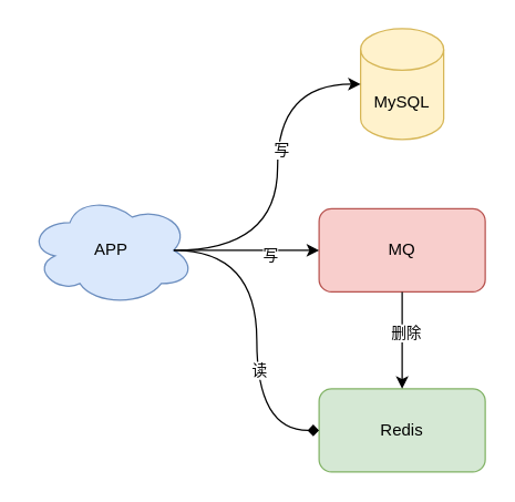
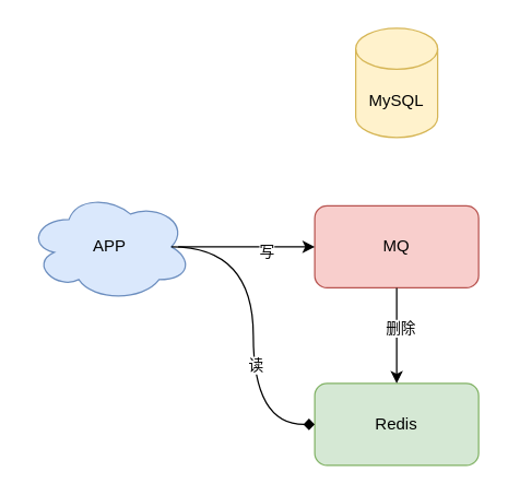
  <mxCell id="0" />
  <mxCell id="1" parent="0" />
  <mxCell id="2" value="APP" style="ellipse;shape=cloud;whiteSpace=wrap;html=1;fillColor=#dae8fc;strokeColor=#6c8ebf;" vertex="1" parent="1"><mxGeometry x="20" y="140" width="120" height="80" as="geometry" /></mxCell>
  <mxCell id="3" value="MySQL" style="shape=cylinder3;whiteSpace=wrap;html=1;boundedLbl=1;backgroundOutline=1;size=15;fillColor=#fff2cc;strokeColor=#d6b656;" vertex="1" parent="1"><mxGeometry x="260" y="20" width="60" height="80" as="geometry" /></mxCell>
  <mxCell id="4" value="MQ" style="rounded=1;whiteSpace=wrap;html=1;fillColor=#f8cecc;strokeColor=#b85450;" vertex="1" parent="1"><mxGeometry x="230" y="150" width="120" height="60" as="geometry" /></mxCell>
  <mxCell id="5" value="Redis" style="rounded=1;whiteSpace=wrap;html=1;fillColor=#d5e8d4;strokeColor=#82b366;" vertex="1" parent="1"><mxGeometry x="230" y="280" width="120" height="60" as="geometry" /></mxCell>
- <mxCell id="6" value="" style="endArrow=classic;html=1;rounded=0;exitX=0.875;exitY=0.5;exitDx=0;exitDy=0;exitPerimeter=0;entryX=0;entryY=0.5;entryDx=0;entryDy=0;entryPerimeter=0;edgeStyle=orthogonalEdgeStyle;curved=1;" edge="1" parent="1" source="2" target="3"><mxGeometry width="50" height="50" relative="1" as="geometry"><mxPoint x="-10" y="410" as="sourcePoint" /><mxPoint x="40" y="360" as="targetPoint" /></mxGeometry></mxCell>
- <mxCell id="7" value="写" style="edgeLabel;html=1;align=center;verticalAlign=middle;resizable=0;points=[];" vertex="1" connectable="0" parent="6"><mxGeometry x="0.161" y="-2" relative="1" as="geometry"><mxPoint as="offset" /></mxGeometry></mxCell>
  <mxCell id="8" value="" style="endArrow=classic;html=1;rounded=0;curved=1;entryX=0;entryY=0.5;entryDx=0;entryDy=0;" edge="1" parent="1" target="4"><mxGeometry width="50" height="50" relative="1" as="geometry"><mxPoint x="130" y="180" as="sourcePoint" /><mxPoint x="140" y="350" as="targetPoint" /></mxGeometry></mxCell>
  <mxCell id="9" value="写" style="edgeLabel;html=1;align=center;verticalAlign=middle;resizable=0;points=[];" vertex="1" connectable="0" parent="8"><mxGeometry x="0.28" y="-3" relative="1" as="geometry"><mxPoint as="offset" /></mxGeometry></mxCell>
  <mxCell id="10" value="" style="endArrow=diamond;html=1;rounded=0;curved=1;exitX=0.875;exitY=0.5;exitDx=0;exitDy=0;exitPerimeter=0;entryX=0;entryY=0.5;entryDx=0;entryDy=0;edgeStyle=orthogonalEdgeStyle;" edge="1" parent="1" source="2" target="5"><mxGeometry width="50" height="50" relative="1" as="geometry"><mxPoint x="100" y="420" as="sourcePoint" /><mxPoint x="150" y="370" as="targetPoint" /></mxGeometry></mxCell>
  <mxCell id="11" value="读" style="edgeLabel;html=1;align=center;verticalAlign=middle;resizable=0;points=[];" vertex="1" connectable="0" parent="10"><mxGeometry x="0.243" y="1" relative="1" as="geometry"><mxPoint as="offset" /></mxGeometry></mxCell>
  <mxCell id="12" value="" style="endArrow=classic;html=1;rounded=0;curved=1;exitX=0.5;exitY=1;exitDx=0;exitDy=0;entryX=0.5;entryY=0;entryDx=0;entryDy=0;" edge="1" parent="1" source="4" target="5"><mxGeometry width="50" height="50" relative="1" as="geometry"><mxPoint x="110" y="430" as="sourcePoint" /><mxPoint x="160" y="380" as="targetPoint" /></mxGeometry></mxCell>
  <mxCell id="13" value="删除" style="edgeLabel;html=1;align=center;verticalAlign=middle;resizable=0;points=[];" vertex="1" connectable="0" parent="12"><mxGeometry x="-0.171" y="2" relative="1" as="geometry"><mxPoint as="offset" /></mxGeometry></mxCell>
